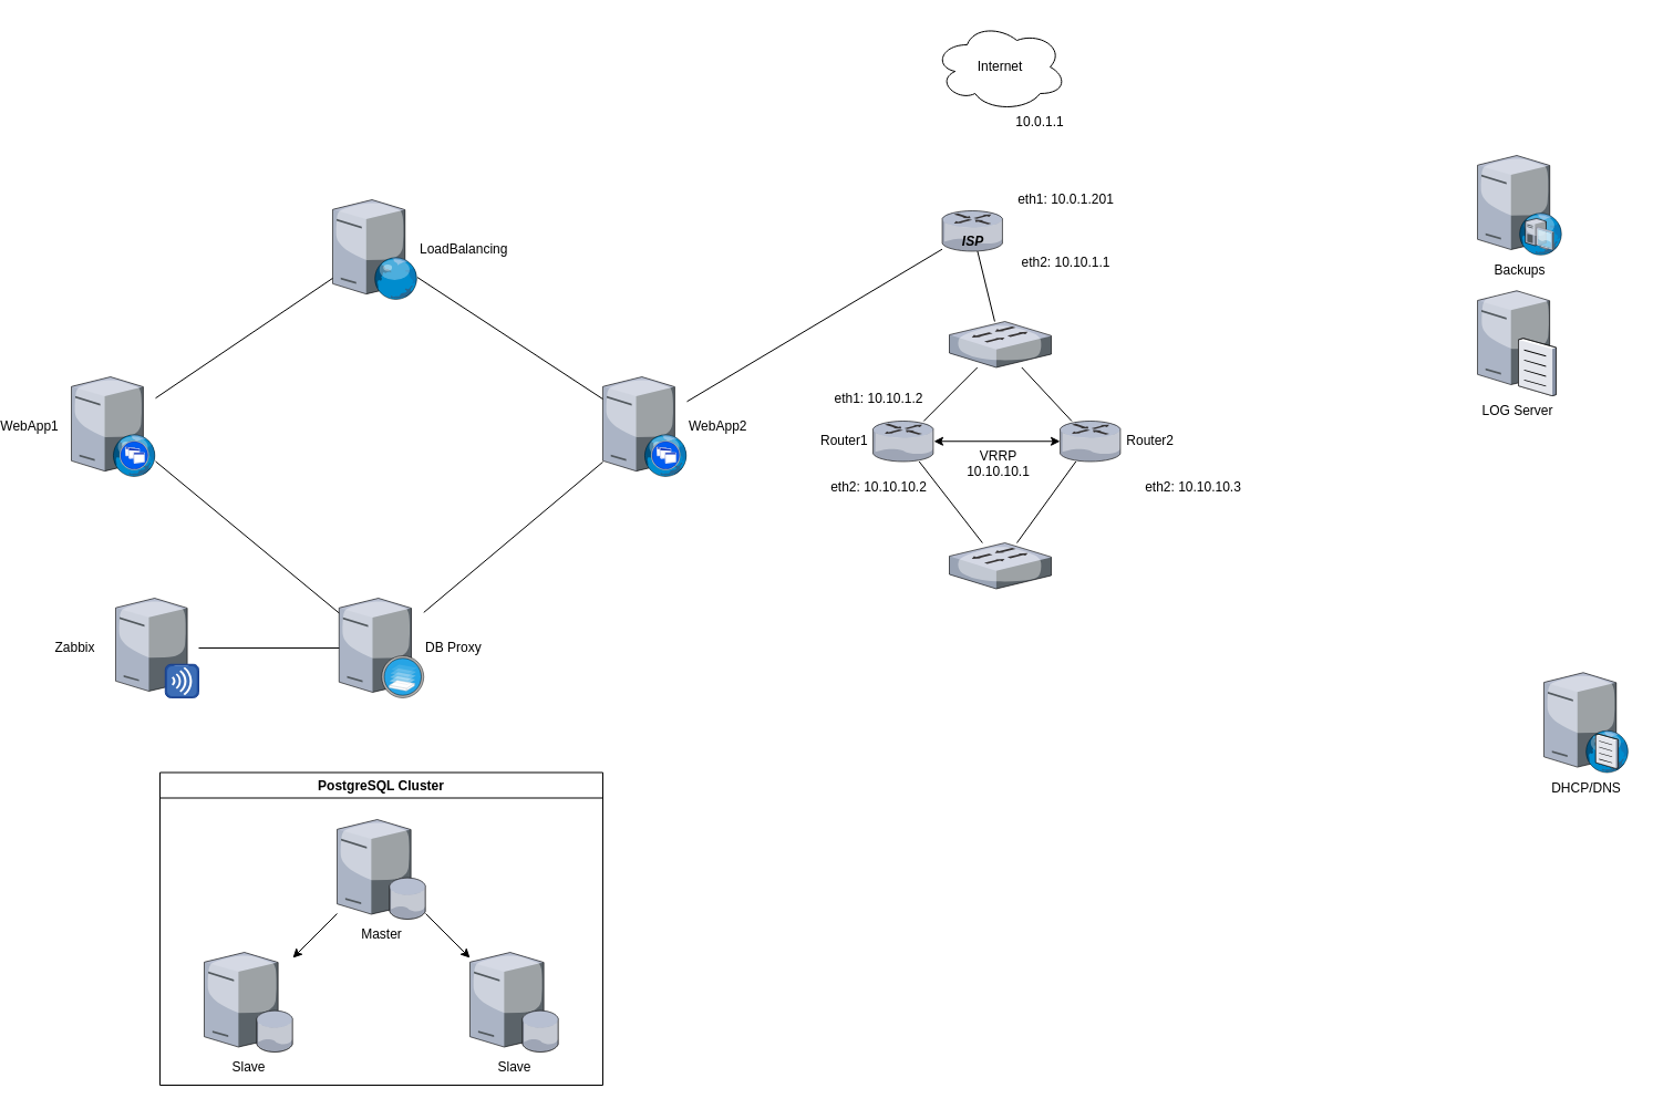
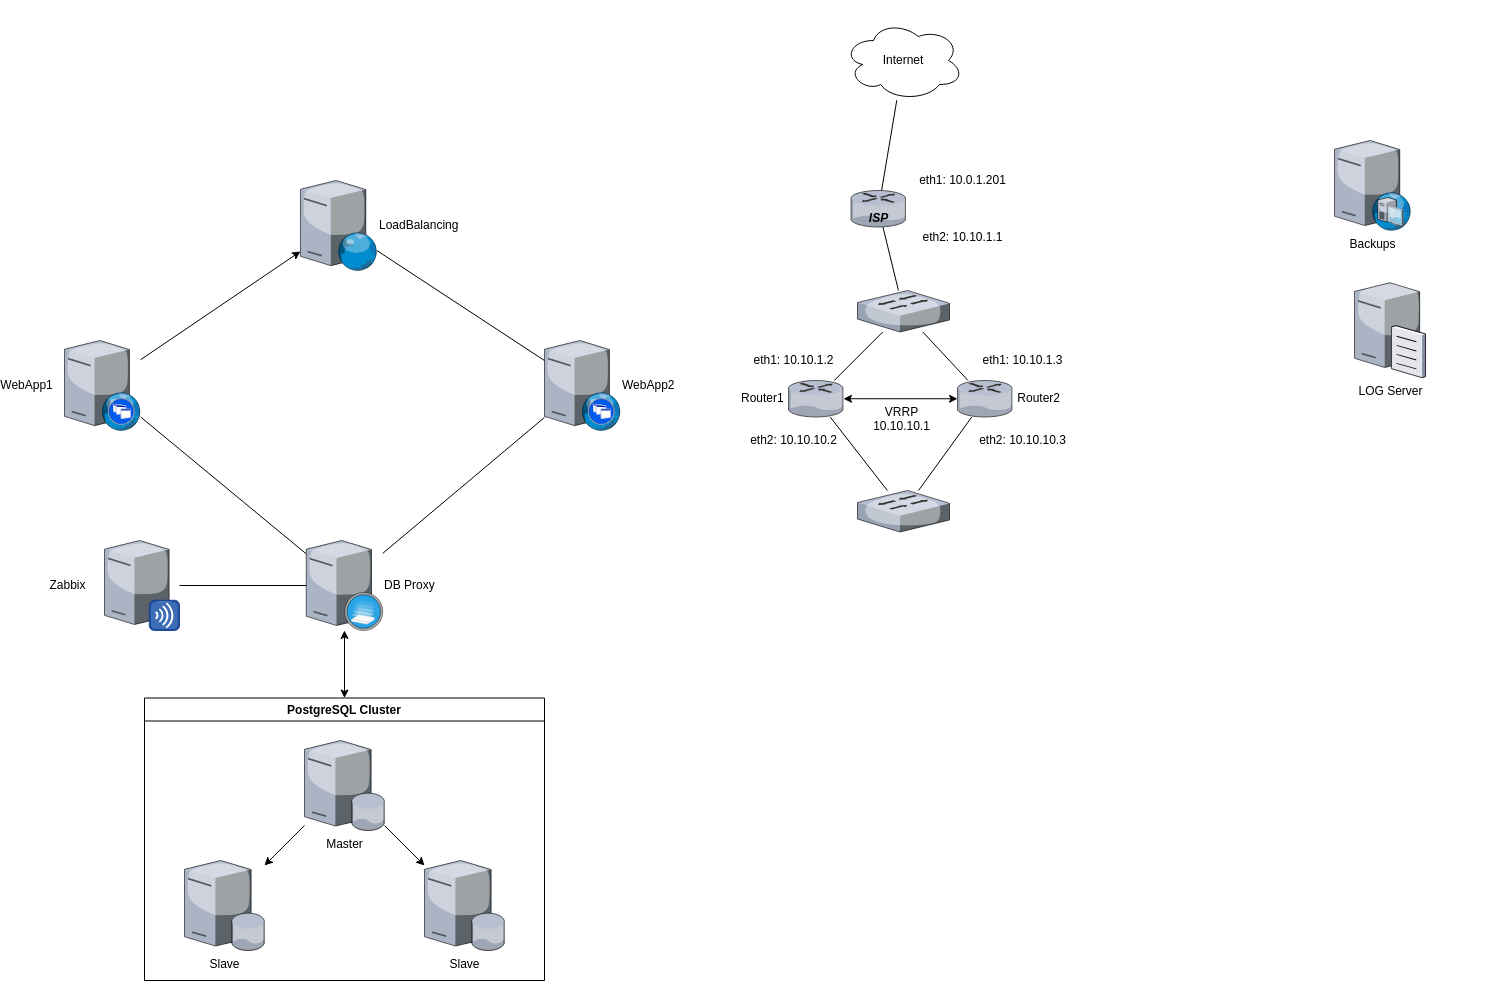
  <mxCell id="0" />
  <mxCell id="1" parent="0" />
  <mxCell id="2" value="WebApp1" style="verticalLabelPosition=middle;aspect=fixed;html=1;verticalAlign=middle;strokeColor=none;align=center;outlineConnect=0;shape=mxgraph.citrix.xenapp_web;labelPosition=left;" parent="1" vertex="1"><mxGeometry x="20" y="340" width="76" height="90" as="geometry" /></mxCell>
  <mxCell id="3" value="WebApp2" style="verticalLabelPosition=middle;aspect=fixed;html=1;verticalAlign=middle;strokeColor=none;align=left;outlineConnect=0;shape=mxgraph.citrix.xenapp_web;labelPosition=right;" parent="1" vertex="1"><mxGeometry x="500" y="340" width="76" height="90" as="geometry" /></mxCell>
  <mxCell id="4" value="LoadBalancing" style="verticalLabelPosition=middle;aspect=fixed;html=1;verticalAlign=middle;strokeColor=none;align=left;outlineConnect=0;shape=mxgraph.citrix.web_server;labelPosition=right;" parent="1" vertex="1"><mxGeometry x="256" y="180" width="76.5" height="90" as="geometry" /></mxCell>
  <mxCell id="5" value="Master" style="verticalLabelPosition=bottom;aspect=fixed;html=1;verticalAlign=top;strokeColor=none;align=center;outlineConnect=0;shape=mxgraph.citrix.database_server;" parent="1" vertex="1"><mxGeometry x="260" y="740" width="80" height="90" as="geometry" /></mxCell>
  <mxCell id="6" value="Slave" style="verticalLabelPosition=bottom;aspect=fixed;html=1;verticalAlign=top;strokeColor=none;align=center;outlineConnect=0;shape=mxgraph.citrix.database_server;" parent="1" vertex="1"><mxGeometry x="380" y="860" width="80" height="90" as="geometry" /></mxCell>
  <mxCell id="7" value="Slave" style="verticalLabelPosition=bottom;aspect=fixed;html=1;verticalAlign=top;strokeColor=none;align=center;outlineConnect=0;shape=mxgraph.citrix.database_server;" parent="1" vertex="1"><mxGeometry x="140" y="860" width="80" height="90" as="geometry" /></mxCell>
  <mxCell id="8" value="&lt;div&gt;DB Proxy&lt;/div&gt;" style="verticalLabelPosition=middle;aspect=fixed;html=1;verticalAlign=middle;strokeColor=none;align=left;outlineConnect=0;shape=mxgraph.citrix.xenserver;labelPosition=right;" parent="1" vertex="1"><mxGeometry x="261.75" y="540" width="76.5" height="90" as="geometry" /></mxCell>
  <mxCell id="9" value="&lt;div&gt;Router1&amp;nbsp;&lt;/div&gt;" style="verticalLabelPosition=middle;aspect=fixed;html=1;verticalAlign=middle;strokeColor=none;align=right;outlineConnect=0;shape=mxgraph.citrix.router;labelPosition=left;" parent="1" vertex="1"><mxGeometry x="744" y="380" width="55" height="36.5" as="geometry" /></mxCell>
- <mxCell id="10" value="&lt;div&gt;LOG Server&lt;/div&gt;" style="verticalLabelPosition=bottom;aspect=fixed;html=1;verticalAlign=top;strokeColor=none;align=center;outlineConnect=0;shape=mxgraph.citrix.file_server;" parent="1" vertex="1"><mxGeometry x="1290" y="260" width="71" height="97" as="geometry" /></mxCell>
+ <mxCell id="10" value="&lt;div&gt;LOG Server&lt;/div&gt;" style="verticalLabelPosition=bottom;aspect=fixed;html=1;verticalAlign=top;strokeColor=none;align=center;outlineConnect=0;shape=mxgraph.citrix.file_server;" parent="1" vertex="1"><mxGeometry x="1310" y="280" width="71" height="97" as="geometry" /></mxCell>
  <mxCell id="11" value="Backups" style="verticalLabelPosition=bottom;aspect=fixed;html=1;verticalAlign=top;strokeColor=none;align=center;outlineConnect=0;shape=mxgraph.citrix.dhcp_server;" parent="1" vertex="1"><mxGeometry x="1290" y="140" width="76" height="90" as="geometry" /></mxCell>
- <mxCell id="12" value="DHCP/DNS" style="verticalLabelPosition=bottom;aspect=fixed;html=1;verticalAlign=top;strokeColor=none;align=center;outlineConnect=0;shape=mxgraph.citrix.dns_server;" parent="1" vertex="1"><mxGeometry x="1350" y="605" width="76.5" height="92.5" as="geometry" /></mxCell>
  <mxCell id="13" value="Zabbix" style="verticalLabelPosition=middle;aspect=fixed;html=1;verticalAlign=middle;strokeColor=none;align=center;outlineConnect=0;shape=mxgraph.citrix.merchandising_server;labelPosition=left;" parent="1" vertex="1"><mxGeometry x="60" y="540" width="75" height="90" as="geometry" /></mxCell>
  <mxCell id="14" value="&lt;div&gt;&amp;nbsp;Router2&lt;/div&gt;" style="verticalLabelPosition=middle;aspect=fixed;html=1;verticalAlign=middle;strokeColor=none;align=left;outlineConnect=0;shape=mxgraph.citrix.router;labelPosition=right;" parent="1" vertex="1"><mxGeometry x="913" y="380" width="55" height="36.5" as="geometry" /></mxCell>
  <mxCell id="15" value="&lt;div&gt;ISP&lt;/div&gt;" style="verticalLabelPosition=middle;aspect=fixed;html=1;verticalAlign=bottom;strokeColor=none;align=center;outlineConnect=0;shape=mxgraph.citrix.router;labelPosition=center;fontStyle=3;horizontal=1;" parent="1" vertex="1"><mxGeometry x="806.5" y="190" width="55" height="36.5" as="geometry" /></mxCell>
  <mxCell id="16" value="" style="endArrow=none;html=1;" parent="1" source="9" target="24" edge="1"><mxGeometry width="50" height="50" relative="1" as="geometry"><mxPoint x="794" y="310" as="sourcePoint" /><mxPoint x="844" y="260" as="targetPoint" /></mxGeometry></mxCell>
  <mxCell id="17" value="" style="endArrow=none;html=1;" parent="1" source="14" target="24" edge="1"><mxGeometry width="50" height="50" relative="1" as="geometry"><mxPoint x="804" y="320" as="sourcePoint" /><mxPoint x="855.29" y="236.5" as="targetPoint" /></mxGeometry></mxCell>
  <mxCell id="18" value="Internet" style="ellipse;shape=cloud;whiteSpace=wrap;html=1;" parent="1" vertex="1"><mxGeometry x="799" y="20" width="120" height="80" as="geometry" /></mxCell>
  <mxCell id="19" value="" style="endArrow=none;html=1;" parent="1" source="29" target="9" edge="1"><mxGeometry width="50" height="50" relative="1" as="geometry"><mxPoint x="716.5" y="500" as="sourcePoint" /><mxPoint x="766.5" y="450" as="targetPoint" /></mxGeometry></mxCell>
- <mxCell id="20" value="" style="endArrow=none;html=1;" parent="1" source="15" target="3" edge="1"><mxGeometry width="50" height="50" relative="1" as="geometry"><mxPoint x="839" y="190" as="sourcePoint" /><mxPoint x="889" y="140" as="targetPoint" /></mxGeometry></mxCell>
+ <mxCell id="20" value="" style="endArrow=none;html=1;" parent="1" source="15" target="18" edge="1"><mxGeometry width="50" height="50" relative="1" as="geometry"><mxPoint x="839" y="190" as="sourcePoint" /><mxPoint x="889" y="140" as="targetPoint" /></mxGeometry></mxCell>
  <mxCell id="21" value="eth2: 10.10.1.1" style="text;html=1;strokeColor=none;fillColor=none;align=center;verticalAlign=middle;whiteSpace=wrap;rounded=0;" parent="1" vertex="1"><mxGeometry x="869" y="226.5" width="99" height="20" as="geometry" /></mxCell>
  <mxCell id="22" value="eth1: 10.0.1.201" style="text;html=1;strokeColor=none;fillColor=none;align=center;verticalAlign=middle;whiteSpace=wrap;rounded=0;" parent="1" vertex="1"><mxGeometry x="869" y="170" width="99" height="20" as="geometry" /></mxCell>
- <mxCell id="23" value="10.0.1.1" style="text;html=1;strokeColor=none;fillColor=none;align=center;verticalAlign=middle;whiteSpace=wrap;rounded=0;" parent="1" vertex="1"><mxGeometry x="874.75" y="100" width="40" height="20" as="geometry" /></mxCell>
  <mxCell id="24" value="" style="verticalLabelPosition=bottom;aspect=fixed;html=1;verticalAlign=top;strokeColor=none;align=center;outlineConnect=0;shape=mxgraph.citrix.switch;" parent="1" vertex="1"><mxGeometry x="813" y="290" width="92" height="41.5" as="geometry" /></mxCell>
  <mxCell id="25" value="" style="endArrow=none;html=1;" parent="1" source="24" target="15" edge="1"><mxGeometry width="50" height="50" relative="1" as="geometry"><mxPoint x="941.821" y="381.5" as="sourcePoint" /><mxPoint x="889.922" y="341.5" as="targetPoint" /></mxGeometry></mxCell>
+ <mxCell id="26" value="eth1: 10.10.1.3" style="text;html=1;strokeColor=none;fillColor=none;align=center;verticalAlign=middle;whiteSpace=wrap;rounded=0;" parent="1" vertex="1"><mxGeometry x="929" y="350" width="99" height="20" as="geometry" /></mxCell>
  <mxCell id="27" value="eth1: 10.10.1.2" style="text;html=1;strokeColor=none;fillColor=none;align=center;verticalAlign=middle;whiteSpace=wrap;rounded=0;" parent="1" vertex="1"><mxGeometry x="700" y="350" width="99" height="20" as="geometry" /></mxCell>
  <mxCell id="28" value="" style="endArrow=none;html=1;" parent="1" source="29" target="14" edge="1"><mxGeometry width="50" height="50" relative="1" as="geometry"><mxPoint x="956" y="460" as="sourcePoint" /><mxPoint x="749.448" y="418" as="targetPoint" /></mxGeometry></mxCell>
  <mxCell id="29" value="" style="verticalLabelPosition=bottom;aspect=fixed;html=1;verticalAlign=top;strokeColor=none;align=center;outlineConnect=0;shape=mxgraph.citrix.switch;" parent="1" vertex="1"><mxGeometry x="813" y="490" width="92" height="41.5" as="geometry" /></mxCell>
- <mxCell id="30" value="eth2: 10.10.10.3" style="text;html=1;strokeColor=none;fillColor=none;align=center;verticalAlign=middle;whiteSpace=wrap;rounded=0;" parent="1" vertex="1"><mxGeometry x="984" y="430" width="99" height="20" as="geometry" /></mxCell>
+ <mxCell id="30" value="eth2: 10.10.10.3" style="text;html=1;strokeColor=none;fillColor=none;align=center;verticalAlign=middle;whiteSpace=wrap;rounded=0;" parent="1" vertex="1"><mxGeometry x="929" y="430" width="99" height="20" as="geometry" /></mxCell>
  <mxCell id="31" value="eth2: 10.10.10.2" style="text;html=1;strokeColor=none;fillColor=none;align=center;verticalAlign=middle;whiteSpace=wrap;rounded=0;" parent="1" vertex="1"><mxGeometry x="700" y="430" width="99" height="20" as="geometry" /></mxCell>
  <mxCell id="32" value="" style="endArrow=classic;startArrow=classic;html=1;" parent="1" source="9" target="14" edge="1"><mxGeometry width="50" height="50" relative="1" as="geometry"><mxPoint x="819" y="440" as="sourcePoint" /><mxPoint x="869" y="390" as="targetPoint" /></mxGeometry></mxCell>
  <mxCell id="33" value="VRRP&lt;br&gt;10.10.10.1" style="text;html=1;align=center;verticalAlign=top;resizable=0;points=[];" parent="32" vertex="1" connectable="0"><mxGeometry x="0.005" relative="1" as="geometry"><mxPoint as="offset" /></mxGeometry></mxCell>
  <mxCell id="34" value="PostgreSQL Cluster" style="swimlane;" parent="1" vertex="1"><mxGeometry x="100" y="697.5" width="400" height="282.5" as="geometry" /></mxCell>
+ <mxCell id="35" value="" style="endArrow=classic;startArrow=classic;html=1;exitX=0.5;exitY=0;exitDx=0;exitDy=0;" parent="1" source="34" target="8" edge="1"><mxGeometry width="50" height="50" relative="1" as="geometry"><mxPoint x="170" y="650" as="sourcePoint" /><mxPoint x="220" y="600" as="targetPoint" /></mxGeometry></mxCell>
  <mxCell id="36" value="" style="endArrow=none;html=1;" parent="1" source="4" target="3" edge="1"><mxGeometry width="50" height="50" relative="1" as="geometry"><mxPoint x="180" y="300" as="sourcePoint" /><mxPoint x="230" y="250" as="targetPoint" /></mxGeometry></mxCell>
- <mxCell id="37" value="" style="endArrow=none;html=1;" parent="1" source="2" target="4" edge="1"><mxGeometry width="50" height="50" relative="1" as="geometry"><mxPoint x="190" y="310" as="sourcePoint" /><mxPoint x="240" y="260" as="targetPoint" /></mxGeometry></mxCell>
+ <mxCell id="37" value="" style="endArrow=classic;html=1;" parent="1" source="2" target="4" edge="1"><mxGeometry width="50" height="50" relative="1" as="geometry"><mxPoint x="190" y="310" as="sourcePoint" /><mxPoint x="240" y="260" as="targetPoint" /></mxGeometry></mxCell>
  <mxCell id="38" value="" style="endArrow=none;html=1;" parent="1" source="3" target="8" edge="1"><mxGeometry width="50" height="50" relative="1" as="geometry"><mxPoint x="200" y="320" as="sourcePoint" /><mxPoint x="250" y="270" as="targetPoint" /></mxGeometry></mxCell>
  <mxCell id="39" value="" style="endArrow=none;html=1;" parent="1" source="2" target="8" edge="1"><mxGeometry width="50" height="50" relative="1" as="geometry"><mxPoint x="210" y="420" as="sourcePoint" /><mxPoint x="260" y="280" as="targetPoint" /></mxGeometry></mxCell>
  <mxCell id="40" value="" style="endArrow=classic;html=1;" parent="1" source="5" target="7" edge="1"><mxGeometry width="50" height="50" relative="1" as="geometry"><mxPoint x="130" y="820" as="sourcePoint" /><mxPoint x="180" y="770" as="targetPoint" /></mxGeometry></mxCell>
  <mxCell id="41" value="" style="endArrow=classic;html=1;" parent="1" source="5" target="6" edge="1"><mxGeometry width="50" height="50" relative="1" as="geometry"><mxPoint x="340" y="900" as="sourcePoint" /><mxPoint x="390" y="850" as="targetPoint" /></mxGeometry></mxCell>
  <mxCell id="42" value="" style="endArrow=none;html=1;" edge="1" parent="1" source="8" target="13"><mxGeometry width="50" height="50" relative="1" as="geometry"><mxPoint x="420" y="640" as="sourcePoint" /><mxPoint x="470" y="590" as="targetPoint" /></mxGeometry></mxCell>
